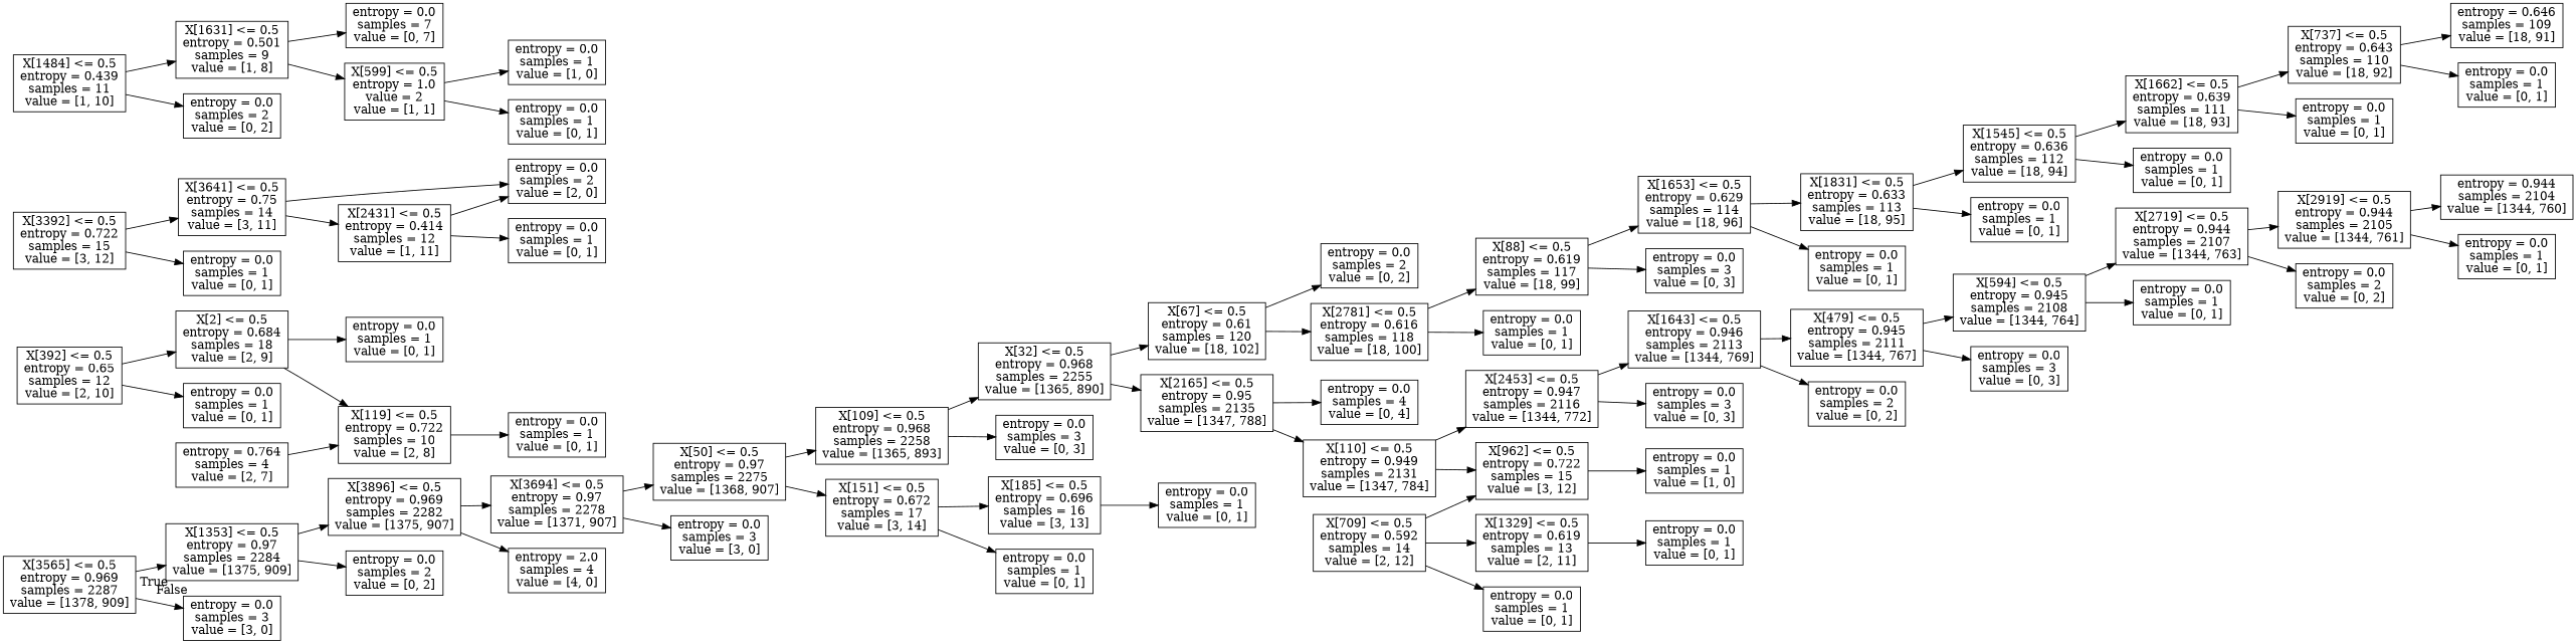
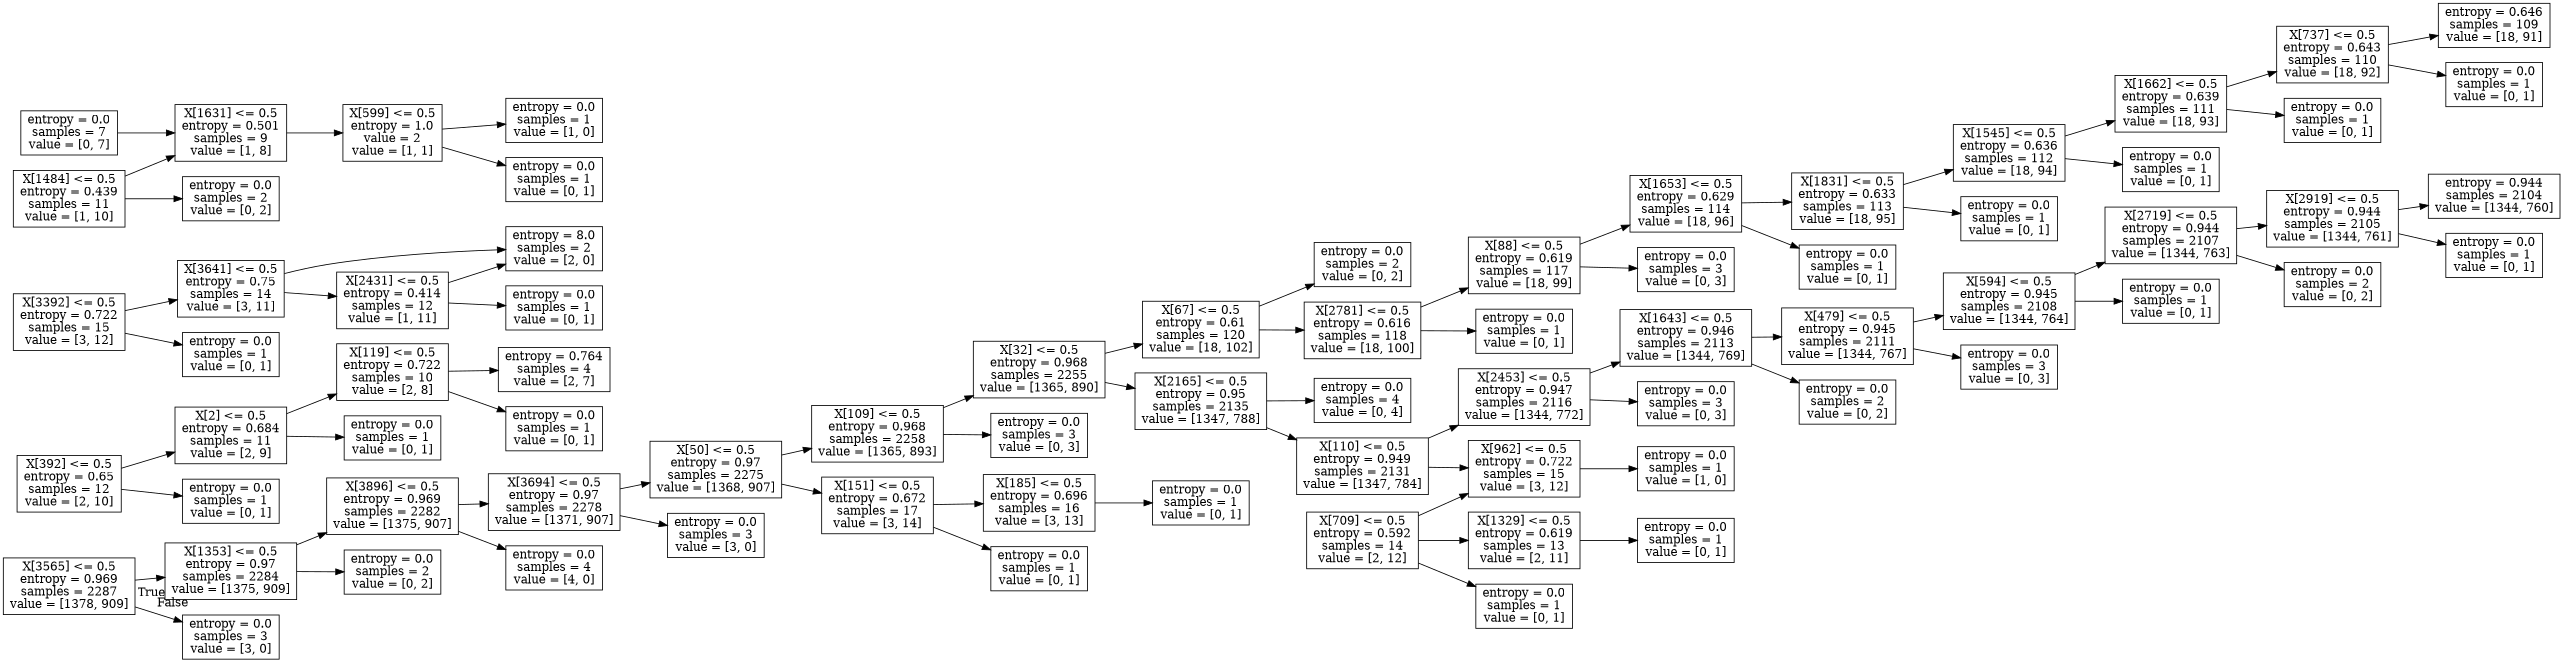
  digraph {
    rankdir=LR
    node [shape=box]
    n1 [label="X[3565] <= 0.5\nentropy = 0.969\nsamples = 2287\nvalue = [1378, 909]"]
    n2 [label="X[1353] <= 0.5\nentropy = 0.97\nsamples = 2284\nvalue = [1375, 909]"]
    n3 [label="entropy = 0.0\nsamples = 3\nvalue = [3, 0]"]
    n4 [label="X[3896] <= 0.5\nentropy = 0.969\nsamples = 2282\nvalue = [1375, 907]"]
    n5 [label="entropy = 0.0\nsamples = 2\nvalue = [0, 2]"]
    n6 [label="X[3694] <= 0.5\nentropy = 0.97\nsamples = 2278\nvalue = [1371, 907]"]
-   n7 [label="entropy = 2.0\nsamples = 4\nvalue = [4, 0]"]
+   n7 [label="entropy = 0.0\nsamples = 4\nvalue = [4, 0]"]
    n8 [label="X[50] <= 0.5\nentropy = 0.97\nsamples = 2275\nvalue = [1368, 907]"]
    n9 [label="entropy = 0.0\nsamples = 3\nvalue = [3, 0]"]
    n10 [label="X[109] <= 0.5\nentropy = 0.968\nsamples = 2258\nvalue = [1365, 893]"]
    n11 [label="X[151] <= 0.5\nentropy = 0.672\nsamples = 17\nvalue = [3, 14]"]
    n12 [label="X[32] <= 0.5\nentropy = 0.968\nsamples = 2255\nvalue = [1365, 890]"]
    n13 [label="entropy = 0.0\nsamples = 3\nvalue = [0, 3]"]
    n14 [label="X[185] <= 0.5\nentropy = 0.696\nsamples = 16\nvalue = [3, 13]"]
    n15 [label="entropy = 0.0\nsamples = 1\nvalue = [0, 1]"]
    n16 [label="X[2165] <= 0.5\nentropy = 0.95\nsamples = 2135\nvalue = [1347, 788]"]
    n17 [label="X[67] <= 0.5\nentropy = 0.61\nsamples = 120\nvalue = [18, 102]"]
    n18 [label="X[110] <= 0.5\nentropy = 0.949\nsamples = 2131\nvalue = [1347, 784]"]
    n19 [label="entropy = 0.0\nsamples = 4\nvalue = [0, 4]"]
    n20 [label="X[2781] <= 0.5\nentropy = 0.616\nsamples = 118\nvalue = [18, 100]"]
    n21 [label="entropy = 0.0\nsamples = 2\nvalue = [0, 2]"]
    n22 [label="X[2453] <= 0.5\nentropy = 0.947\nsamples = 2116\nvalue = [1344, 772]"]
    n23 [label="X[962] <= 0.5\nentropy = 0.722\nsamples = 15\nvalue = [3, 12]"]
    n24 [label="X[1643] <= 0.5\nentropy = 0.946\nsamples = 2113\nvalue = [1344, 769]"]
    n25 [label="entropy = 0.0\nsamples = 3\nvalue = [0, 3]"]
    n26 [label="entropy = 0.0\nsamples = 1\nvalue = [1, 0]"]
    n27 [label="X[479] <= 0.5\nentropy = 0.945\nsamples = 2111\nvalue = [1344, 767]"]
    n28 [label="entropy = 0.0\nsamples = 2\nvalue = [0, 2]"]
    n29 [label="X[594] <= 0.5\nentropy = 0.945\nsamples = 2108\nvalue = [1344, 764]"]
    n30 [label="entropy = 0.0\nsamples = 3\nvalue = [0, 3]"]
    n31 [label="X[2719] <= 0.5\nentropy = 0.944\nsamples = 2107\nvalue = [1344, 763]"]
    n32 [label="entropy = 0.0\nsamples = 1\nvalue = [0, 1]"]
    n33 [label="X[2919] <= 0.5\nentropy = 0.944\nsamples = 2105\nvalue = [1344, 761]"]
    n34 [label="entropy = 0.0\nsamples = 2\nvalue = [0, 2]"]
    n35 [label="entropy = 0.944\nsamples = 2104\nvalue = [1344, 760]"]
    n36 [label="entropy = 0.0\nsamples = 1\nvalue = [0, 1]"]
    n37 [label="X[709] <= 0.5\nentropy = 0.592\nsamples = 14\nvalue = [2, 12]"]
    n38 [label="X[1329] <= 0.5\nentropy = 0.619\nsamples = 13\nvalue = [2, 11]"]
    n39 [label="entropy = 0.0\nsamples = 1\nvalue = [0, 1]"]
    n40 [label="entropy = 0.0\nsamples = 1\nvalue = [0, 1]"]
    n41 [label="X[392] <= 0.5\nentropy = 0.65\nsamples = 12\nvalue = [2, 10]"]
-   n42 [label="X[2] <= 0.5\nentropy = 0.684\nsamples = 18\nvalue = [2, 9]"]
+   n42 [label="X[2] <= 0.5\nentropy = 0.684\nsamples = 11\nvalue = [2, 9]"]
    n43 [label="entropy = 0.0\nsamples = 1\nvalue = [0, 1]"]
    n44 [label="X[119] <= 0.5\nentropy = 0.722\nsamples = 10\nvalue = [2, 8]"]
    n45 [label="entropy = 0.0\nsamples = 1\nvalue = [0, 1]"]
    n46 [label="entropy = 0.764\nsamples = 4\nvalue = [2, 7]"]
    n47 [label="entropy = 0.0\nsamples = 1\nvalue = [0, 1]"]
    n48 [label="X[88] <= 0.5\nentropy = 0.619\nsamples = 117\nvalue = [18, 99]"]
    n49 [label="entropy = 0.0\nsamples = 1\nvalue = [0, 1]"]
    n50 [label="X[1653] <= 0.5\nentropy = 0.629\nsamples = 114\nvalue = [18, 96]"]
    n51 [label="entropy = 0.0\nsamples = 3\nvalue = [0, 3]"]
    n52 [label="X[1831] <= 0.5\nentropy = 0.633\nsamples = 113\nvalue = [18, 95]"]
    n53 [label="entropy = 0.0\nsamples = 1\nvalue = [0, 1]"]
    n54 [label="X[1545] <= 0.5\nentropy = 0.636\nsamples = 112\nvalue = [18, 94]"]
    n55 [label="entropy = 0.0\nsamples = 1\nvalue = [0, 1]"]
    n56 [label="X[1662] <= 0.5\nentropy = 0.639\nsamples = 111\nvalue = [18, 93]"]
    n57 [label="entropy = 0.0\nsamples = 1\nvalue = [0, 1]"]
    n58 [label="X[737] <= 0.5\nentropy = 0.643\nsamples = 110\nvalue = [18, 92]"]
    n59 [label="entropy = 0.0\nsamples = 1\nvalue = [0, 1]"]
    n60 [label="entropy = 0.646\nsamples = 109\nvalue = [18, 91]"]
    n61 [label="entropy = 0.0\nsamples = 1\nvalue = [0, 1]"]
    n62 [label="entropy = 0.0\nsamples = 1\nvalue = [0, 1]"]
    n63 [label="X[3392] <= 0.5\nentropy = 0.722\nsamples = 15\nvalue = [3, 12]"]
    n64 [label="X[3641] <= 0.5\nentropy = 0.75\nsamples = 14\nvalue = [3, 11]"]
    n65 [label="entropy = 0.0\nsamples = 1\nvalue = [0, 1]"]
    n66 [label="X[2431] <= 0.5\nentropy = 0.414\nsamples = 12\nvalue = [1, 11]"]
-   n67 [label="entropy = 0.0\nsamples = 2\nvalue = [2, 0]"]
+   n67 [label="entropy = 8.0\nsamples = 2\nvalue = [2, 0]"]
    n68 [label="entropy = 0.0\nsamples = 1\nvalue = [0, 1]"]
    n69 [label="X[1484] <= 0.5\nentropy = 0.439\nsamples = 11\nvalue = [1, 10]"]
    n70 [label="X[1631] <= 0.5\nentropy = 0.501\nsamples = 9\nvalue = [1, 8]"]
    n71 [label="entropy = 0.0\nsamples = 2\nvalue = [0, 2]"]
    n72 [label="entropy = 0.0\nsamples = 7\nvalue = [0, 7]"]
    n73 [label="X[599] <= 0.5\nentropy = 1.0\nvalue = 2\nvalue = [1, 1]"]
    n74 [label="entropy = 0.0\nsamples = 1\nvalue = [1, 0]"]
    n75 [label="entropy = 0.0\nsamples = 1\nvalue = [0, 1]"]
    n1 -> n2 [headlabel=True labelangle=45 labeldistance=2.5]
    n1 -> n3 [headlabel=False labelangle=-45 labeldistance=2.5]
    n2 -> n4
    n2 -> n5
    n4 -> n6
    n4 -> n7
    n6 -> n8
    n6 -> n9
    n8 -> n10
    n8 -> n11
    n10 -> n12
    n10 -> n13
    n11 -> n14
    n11 -> n15
    n12 -> n16
    n12 -> n17
    n14 -> n62
    n16 -> n18
    n16 -> n19
    n17 -> n20
    n17 -> n21
    n18 -> n22
    n18 -> n23
    n20 -> n48
    n20 -> n49
    n22 -> n24
    n22 -> n25
    n23 -> n26
    n24 -> n27
    n24 -> n28
    n27 -> n29
    n27 -> n30
    n29 -> n31
    n29 -> n32
    n31 -> n33
    n31 -> n34
    n33 -> n35
    n33 -> n36
    n37 -> n23
    n37 -> n38
    n37 -> n39
    n38 -> n40
    n41 -> n42
    n41 -> n43
    n42 -> n44
    n42 -> n45
-   n46 -> n44
+   n44 -> n46
    n44 -> n47
    n48 -> n50
    n48 -> n51
    n50 -> n52
    n50 -> n53
    n52 -> n54
    n52 -> n55
    n54 -> n56
    n54 -> n57
    n56 -> n58
    n56 -> n59
    n58 -> n60
    n58 -> n61
    n63 -> n64
    n63 -> n65
    n64 -> n66
    n64 -> n67
    n66 -> n67
    n66 -> n68
    n69 -> n70
    n69 -> n71
-   n70 -> n72
+   n72 -> n70
    n70 -> n73
    n73 -> n74
    n73 -> n75
  }
